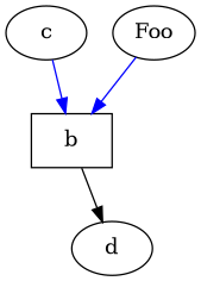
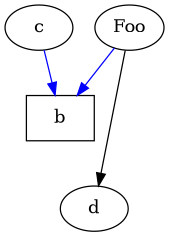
  digraph {
    edge [color=blue]
    n1 [label=Foo]
    b [shape=box]
    d
    c
    n1 -> b
-   b -> d [shape=dotted color=""]
+   n1 -> d [shape=dotted color=""]
    c -> b
  }
